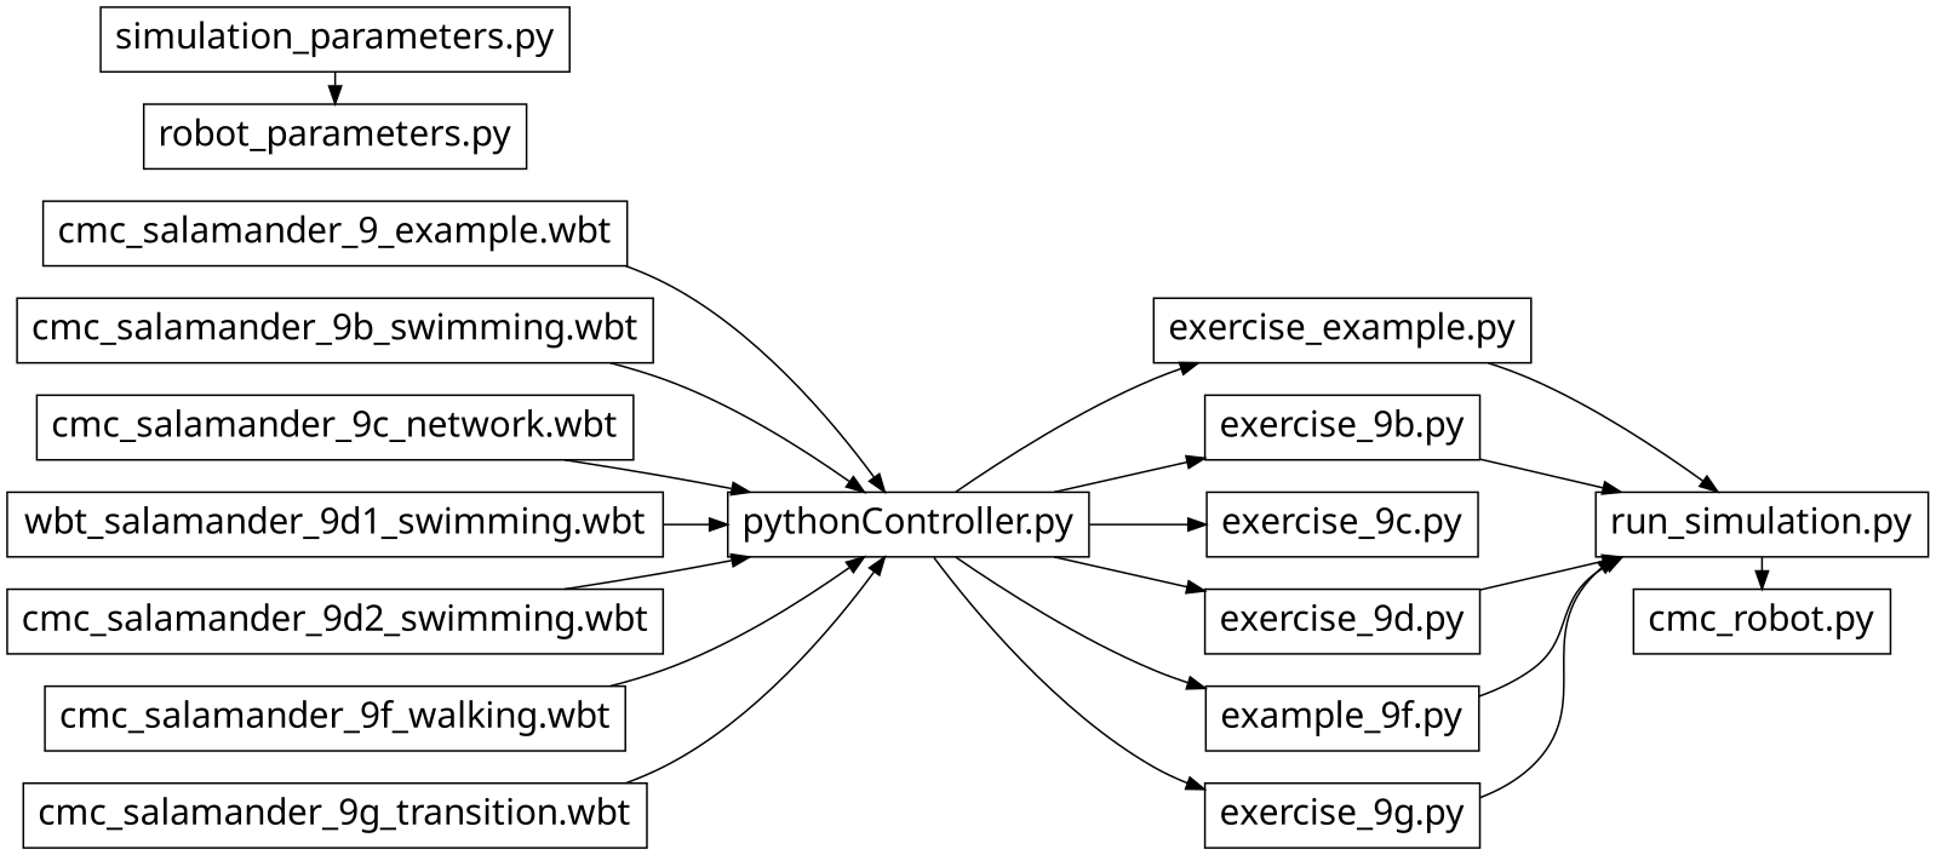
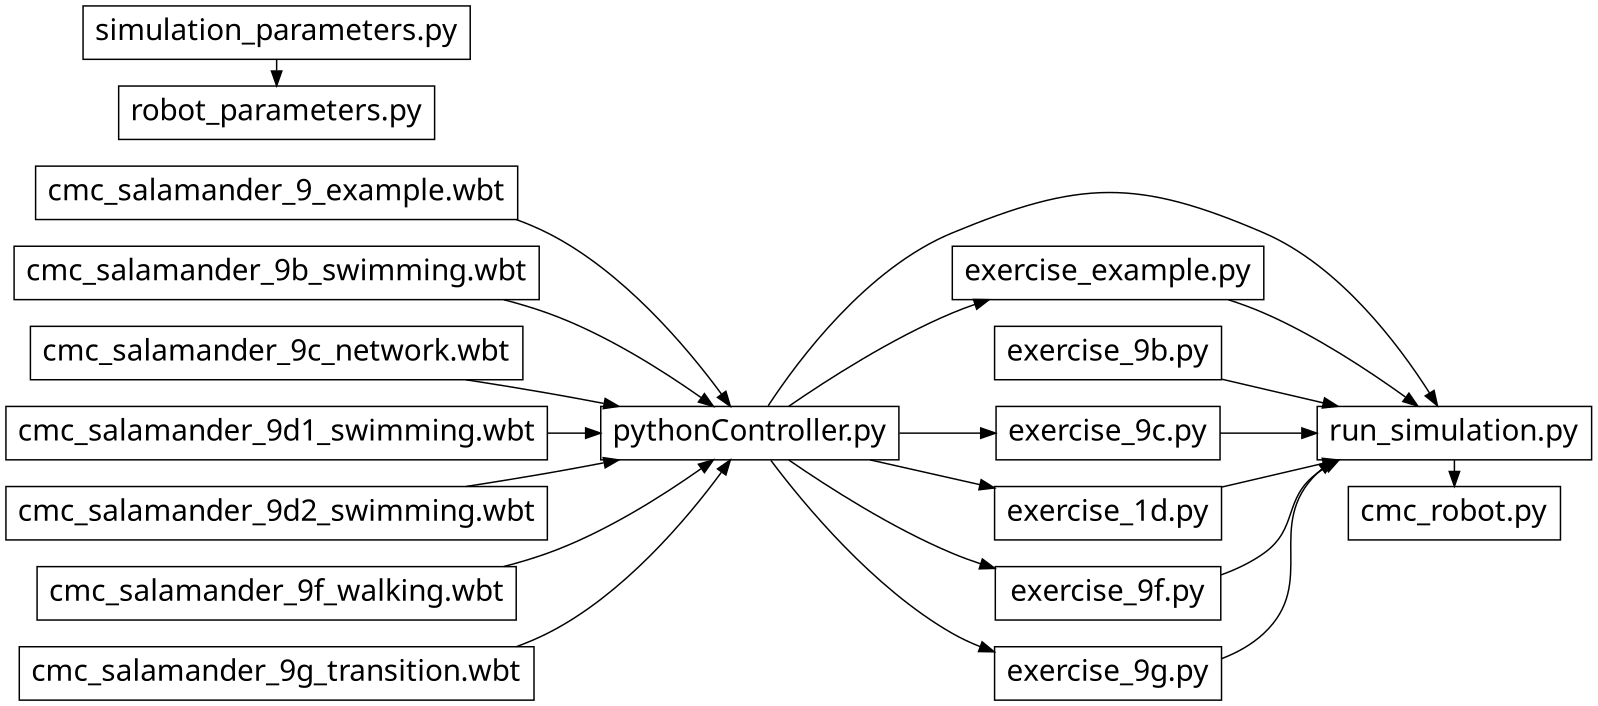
  digraph {
    color=black
    fontname="Noto Sans"
    rankdir=LR
    node [color=black fontname="Noto Sans" fontsize=20 shape=box]
    edge [fontname="Noto Sans"]
    "run_simulation.py"
    "cmc_robot.py"
    "robot_parameters.py"
    "simulation_parameters.py"
    "cmc_salamander_9_example.wbt"
    "pythonController.py"
    "exercise_example.py"
    "exercise_9b.py"
    "exercise_9c.py"
-   "exercise_9d.py"
-   "exercise_9f.py" [label="example_9f.py"]
+   "exercise_9d.py" [label="exercise_1d.py"]
+   "exercise_9f.py"
    "exercise_9g.py"
    "cmc_salamander_9b_swimming.wbt"
    n14 [label="cmc_salamander_9c_network.wbt"]
-   "cmc_salamander_9d1_swimming.wbt" [label="wbt_salamander_9d1_swimming.wbt"]
+   "cmc_salamander_9d1_swimming.wbt"
    "cmc_salamander_9d2_swimming.wbt"
    "cmc_salamander_9f_walking.wbt"
    "cmc_salamander_9g_transition.wbt"
    subgraph sub_1 {
      rank=same
      "run_simulation.py"
      "cmc_robot.py"
    }
    subgraph sub_2 {
      rank=same
      "robot_parameters.py"
      "simulation_parameters.py"
    }
    "run_simulation.py" -> "cmc_robot.py"
    "simulation_parameters.py" -> "robot_parameters.py"
    "cmc_salamander_9_example.wbt" -> "pythonController.py"
    "pythonController.py" -> "exercise_example.py"
-   "pythonController.py" -> "exercise_9b.py"
+   "pythonController.py" -> "run_simulation.py"
    "pythonController.py" -> "exercise_9c.py"
    "pythonController.py" -> "exercise_9d.py"
    "pythonController.py" -> "exercise_9f.py"
    "pythonController.py" -> "exercise_9g.py"
    "exercise_example.py" -> "run_simulation.py"
    "exercise_9b.py" -> "run_simulation.py"
+   "exercise_9c.py" -> "run_simulation.py"
    "exercise_9d.py" -> "run_simulation.py"
    "exercise_9f.py" -> "run_simulation.py"
    "exercise_9g.py" -> "run_simulation.py"
    "cmc_salamander_9b_swimming.wbt" -> "pythonController.py"
    n14 -> "pythonController.py"
    "cmc_salamander_9d1_swimming.wbt" -> "pythonController.py"
    "cmc_salamander_9d2_swimming.wbt" -> "pythonController.py"
    "cmc_salamander_9f_walking.wbt" -> "pythonController.py"
    "cmc_salamander_9g_transition.wbt" -> "pythonController.py"
  }
